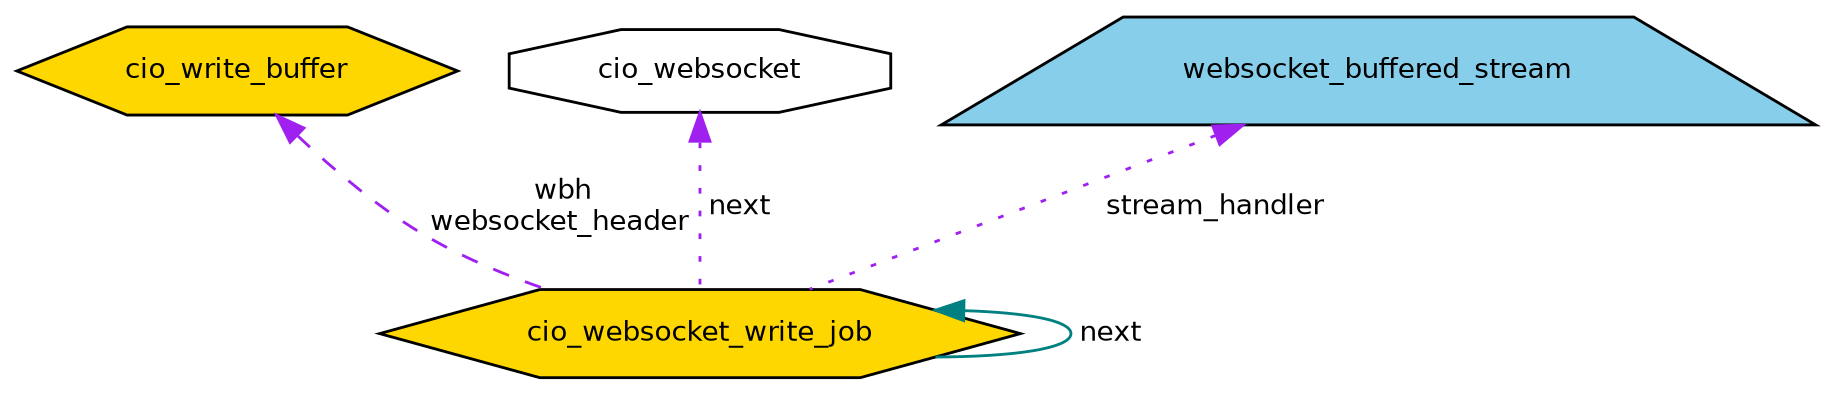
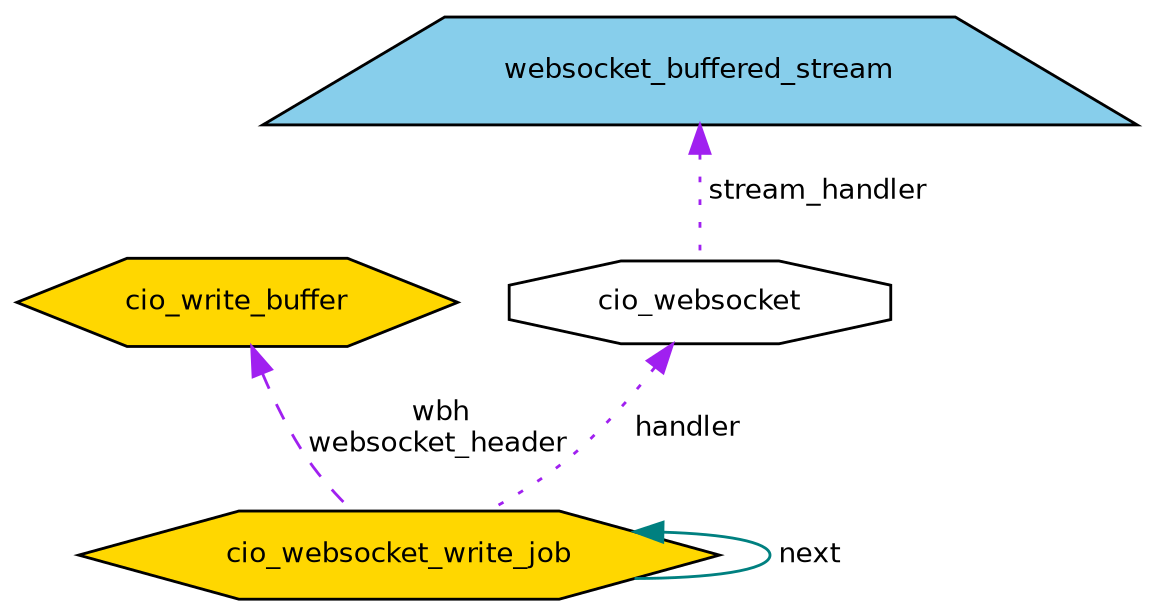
  digraph {
    node [color=black fillcolor=gold fontname=Helvetica fontsize=10 shape=hexagon style=filled]
    edge [color=purple dir=back fontname=Helvetica fontsize=10 labelfontname=Helvetica labelfontsize=10 style=dotted]
    n1 [fontcolor=black height=0.2 label=cio_websocket_write_job width=0.4]
    n2 [height=0.2 label=cio_write_buffer width=0.4]
    n3 [fillcolor=white height=0.2 label=cio_websocket shape=octagon width=0.4]
    n4 [fillcolor=skyblue height=0.2 label=websocket_buffered_stream shape=trapezium width=0.4]
    n1 -> n1 [color=teal label=" next" style=solid]
    n2 -> n1 [label=" wbh\nwebsocket_header" style=dashed]
-   n3 -> n1 [label=" next"]
-   n4 -> n1 [label=" stream_handler"]
+   n3 -> n1 [label=" handler"]
+   n4 -> n3 [label=" stream_handler"]
  }
